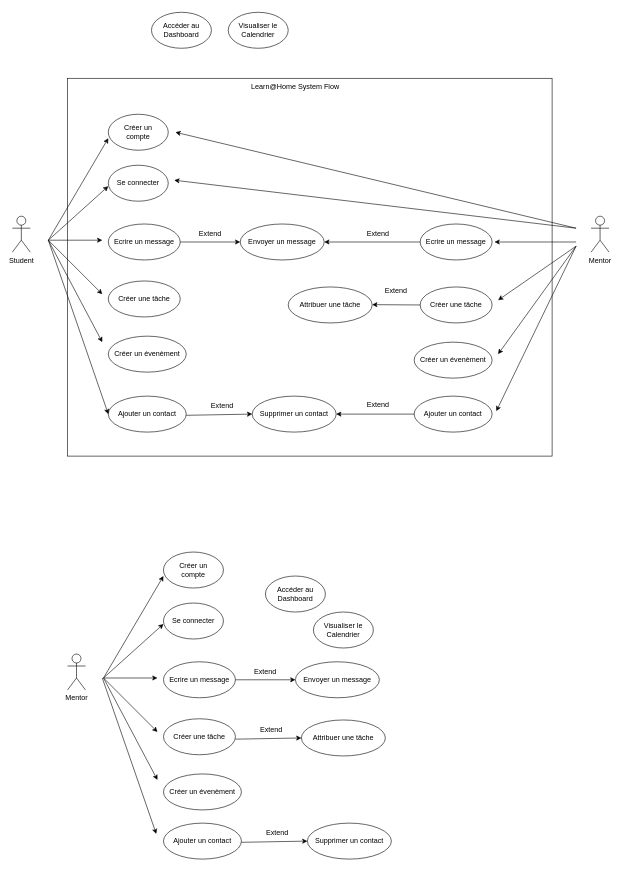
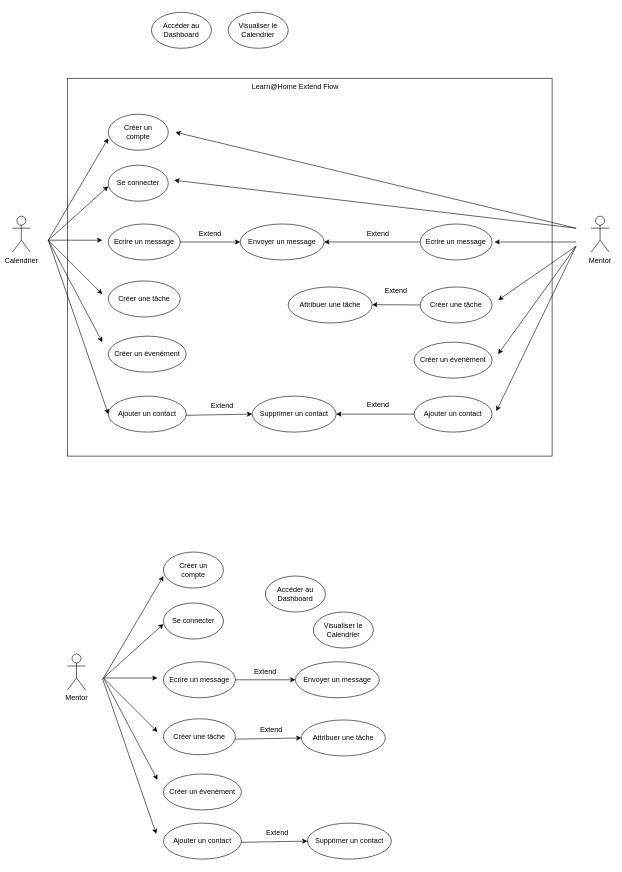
  <mxCell id="0" />
  <mxCell id="1" parent="0" />
- <mxCell id="2" value="Student" style="shape=umlActor;verticalLabelPosition=bottom;verticalAlign=top;html=1;outlineConnect=0;" vertex="1" parent="1"><mxGeometry x="20" y="360" width="30" height="60" as="geometry" /></mxCell>
+ <mxCell id="2" value="Calendrier" style="shape=umlActor;verticalLabelPosition=bottom;verticalAlign=top;html=1;outlineConnect=0;" vertex="1" parent="1"><mxGeometry x="20" y="360" width="30" height="60" as="geometry" /></mxCell>
  <mxCell id="3" value="" style="group" vertex="1" connectable="0" parent="1"><mxGeometry x="180" y="190" width="100" height="60" as="geometry" /></mxCell>
  <mxCell id="4" value="" style="group" vertex="1" connectable="0" parent="3"><mxGeometry width="100" height="60" as="geometry" /></mxCell>
  <mxCell id="5" value="" style="group" vertex="1" connectable="0" parent="4"><mxGeometry width="100" height="60" as="geometry" /></mxCell>
  <mxCell id="6" value="" style="ellipse;whiteSpace=wrap;html=1;" vertex="1" parent="5"><mxGeometry width="100" height="60" as="geometry" /></mxCell>
  <mxCell id="7" value="Créer un compte" style="text;html=1;align=center;verticalAlign=middle;whiteSpace=wrap;rounded=0;" vertex="1" parent="5"><mxGeometry x="17.857" y="18.75" width="64.286" height="22.5" as="geometry" /></mxCell>
  <mxCell id="8" value="Se connecter" style="ellipse;whiteSpace=wrap;html=1;" vertex="1" parent="1"><mxGeometry x="180" y="275" width="100" height="60" as="geometry" /></mxCell>
  <mxCell id="9" value="Accéder au Dashboard" style="ellipse;whiteSpace=wrap;html=1;" vertex="1" parent="1"><mxGeometry x="252" y="20" width="100" height="60" as="geometry" /></mxCell>
  <mxCell id="10" value="Ecrire un message" style="ellipse;whiteSpace=wrap;html=1;" vertex="1" parent="1"><mxGeometry x="180" y="373" width="120" height="60" as="geometry" /></mxCell>
  <mxCell id="11" value="Créer une tâche" style="ellipse;whiteSpace=wrap;html=1;" vertex="1" parent="1"><mxGeometry x="180" y="468" width="120" height="60" as="geometry" /></mxCell>
  <mxCell id="12" value="Créer un évenèment" style="ellipse;whiteSpace=wrap;html=1;" vertex="1" parent="1"><mxGeometry x="180" y="560" width="130" height="60" as="geometry" /></mxCell>
  <mxCell id="13" value="Visualiser le Calendrier" style="ellipse;whiteSpace=wrap;html=1;" vertex="1" parent="1"><mxGeometry x="380" y="20" width="100" height="60" as="geometry" /></mxCell>
  <mxCell id="14" value="Envoyer un message" style="ellipse;whiteSpace=wrap;html=1;" vertex="1" parent="1"><mxGeometry x="400" y="373" width="140" height="60" as="geometry" /></mxCell>
  <mxCell id="15" value="" style="endArrow=classic;html=1;rounded=0;exitX=1;exitY=0.5;exitDx=0;exitDy=0;entryX=0;entryY=0.5;entryDx=0;entryDy=0;" edge="1" parent="1" source="10" target="14"><mxGeometry width="50" height="50" relative="1" as="geometry"><mxPoint x="570" y="550" as="sourcePoint" /><mxPoint x="620" y="500" as="targetPoint" /></mxGeometry></mxCell>
  <mxCell id="16" value="" style="endArrow=classic;html=1;rounded=0;" edge="1" parent="1"><mxGeometry width="50" height="50" relative="1" as="geometry"><mxPoint x="80" y="400" as="sourcePoint" /><mxPoint x="170" y="490" as="targetPoint" /></mxGeometry></mxCell>
  <mxCell id="17" value="" style="endArrow=classic;html=1;rounded=0;" edge="1" parent="1"><mxGeometry width="50" height="50" relative="1" as="geometry"><mxPoint x="80" y="400" as="sourcePoint" /><mxPoint x="170" y="570" as="targetPoint" /></mxGeometry></mxCell>
  <mxCell id="18" value="" style="endArrow=classic;html=1;rounded=0;" edge="1" parent="1"><mxGeometry width="50" height="50" relative="1" as="geometry"><mxPoint x="80" y="400" as="sourcePoint" /><mxPoint x="170" y="400" as="targetPoint" /></mxGeometry></mxCell>
  <mxCell id="19" value="" style="endArrow=classic;html=1;rounded=0;entryX=0;entryY=0.583;entryDx=0;entryDy=0;entryPerimeter=0;" edge="1" parent="1" target="8"><mxGeometry width="50" height="50" relative="1" as="geometry"><mxPoint x="80" y="400" as="sourcePoint" /><mxPoint x="170" y="400" as="targetPoint" /></mxGeometry></mxCell>
  <mxCell id="20" value="" style="endArrow=classic;html=1;rounded=0;entryX=0;entryY=0.667;entryDx=0;entryDy=0;entryPerimeter=0;" edge="1" parent="1" target="6"><mxGeometry width="50" height="50" relative="1" as="geometry"><mxPoint x="80" y="400" as="sourcePoint" /><mxPoint x="180" y="310" as="targetPoint" /></mxGeometry></mxCell>
  <mxCell id="21" value="Extend" style="text;html=1;align=center;verticalAlign=middle;whiteSpace=wrap;rounded=0;" vertex="1" parent="1"><mxGeometry x="320" y="375" width="60" height="30" as="geometry" /></mxCell>
  <mxCell id="22" value="Mentor" style="shape=umlActor;verticalLabelPosition=bottom;verticalAlign=top;html=1;outlineConnect=0;" vertex="1" parent="1"><mxGeometry x="112" y="1090" width="30" height="60" as="geometry" /></mxCell>
  <mxCell id="23" value="" style="group" vertex="1" connectable="0" parent="1"><mxGeometry x="272" y="920" width="100" height="60" as="geometry" /></mxCell>
  <mxCell id="24" value="" style="group" vertex="1" connectable="0" parent="23"><mxGeometry width="100" height="60" as="geometry" /></mxCell>
  <mxCell id="25" value="" style="group" vertex="1" connectable="0" parent="24"><mxGeometry width="100" height="60" as="geometry" /></mxCell>
  <mxCell id="26" value="" style="ellipse;whiteSpace=wrap;html=1;" vertex="1" parent="25"><mxGeometry width="100" height="60" as="geometry" /></mxCell>
  <mxCell id="27" value="Créer un compte" style="text;html=1;align=center;verticalAlign=middle;whiteSpace=wrap;rounded=0;" vertex="1" parent="25"><mxGeometry x="17.857" y="18.75" width="64.286" height="22.5" as="geometry" /></mxCell>
  <mxCell id="28" value="Se connecter" style="ellipse;whiteSpace=wrap;html=1;" vertex="1" parent="1"><mxGeometry x="272" y="1005" width="100" height="60" as="geometry" /></mxCell>
  <mxCell id="29" value="Accéder au Dashboard" style="ellipse;whiteSpace=wrap;html=1;" vertex="1" parent="1"><mxGeometry x="442" y="960" width="100" height="60" as="geometry" /></mxCell>
  <mxCell id="30" value="Ecrire un message" style="ellipse;whiteSpace=wrap;html=1;" vertex="1" parent="1"><mxGeometry x="272" y="1103" width="120" height="60" as="geometry" /></mxCell>
  <mxCell id="31" value="Créer une tâche" style="ellipse;whiteSpace=wrap;html=1;" vertex="1" parent="1"><mxGeometry x="272" y="1198" width="120" height="60" as="geometry" /></mxCell>
  <mxCell id="32" value="Créer un évenèment" style="ellipse;whiteSpace=wrap;html=1;" vertex="1" parent="1"><mxGeometry x="272" y="1290" width="130" height="60" as="geometry" /></mxCell>
  <mxCell id="33" value="Visualiser le Calendrier" style="ellipse;whiteSpace=wrap;html=1;" vertex="1" parent="1"><mxGeometry x="522" y="1020" width="100" height="60" as="geometry" /></mxCell>
  <mxCell id="34" value="Envoyer un message" style="ellipse;whiteSpace=wrap;html=1;" vertex="1" parent="1"><mxGeometry x="492" y="1103" width="140" height="60" as="geometry" /></mxCell>
  <mxCell id="35" value="" style="endArrow=classic;html=1;rounded=0;exitX=1;exitY=0.5;exitDx=0;exitDy=0;entryX=0;entryY=0.5;entryDx=0;entryDy=0;" edge="1" parent="1" source="30" target="34"><mxGeometry width="50" height="50" relative="1" as="geometry"><mxPoint x="662" y="1280" as="sourcePoint" /><mxPoint x="712" y="1230" as="targetPoint" /></mxGeometry></mxCell>
  <mxCell id="36" value="" style="endArrow=classic;html=1;rounded=0;" edge="1" parent="1"><mxGeometry width="50" height="50" relative="1" as="geometry"><mxPoint x="172" y="1130" as="sourcePoint" /><mxPoint x="262" y="1220" as="targetPoint" /></mxGeometry></mxCell>
  <mxCell id="37" value="" style="endArrow=classic;html=1;rounded=0;" edge="1" parent="1"><mxGeometry width="50" height="50" relative="1" as="geometry"><mxPoint x="172" y="1130" as="sourcePoint" /><mxPoint x="262" y="1300" as="targetPoint" /></mxGeometry></mxCell>
  <mxCell id="38" value="" style="endArrow=classic;html=1;rounded=0;" edge="1" parent="1"><mxGeometry width="50" height="50" relative="1" as="geometry"><mxPoint x="172" y="1130" as="sourcePoint" /><mxPoint x="262" y="1130" as="targetPoint" /></mxGeometry></mxCell>
  <mxCell id="39" value="" style="endArrow=classic;html=1;rounded=0;entryX=0;entryY=0.583;entryDx=0;entryDy=0;entryPerimeter=0;" edge="1" parent="1" target="28"><mxGeometry width="50" height="50" relative="1" as="geometry"><mxPoint x="172" y="1130" as="sourcePoint" /><mxPoint x="262" y="1130" as="targetPoint" /></mxGeometry></mxCell>
  <mxCell id="40" value="" style="endArrow=classic;html=1;rounded=0;entryX=0;entryY=0.667;entryDx=0;entryDy=0;entryPerimeter=0;" edge="1" parent="1" target="26"><mxGeometry width="50" height="50" relative="1" as="geometry"><mxPoint x="172" y="1130" as="sourcePoint" /><mxPoint x="272" y="1040" as="targetPoint" /></mxGeometry></mxCell>
  <mxCell id="41" value="Extend" style="text;html=1;align=center;verticalAlign=middle;whiteSpace=wrap;rounded=0;" vertex="1" parent="1"><mxGeometry x="412" y="1105" width="60" height="30" as="geometry" /></mxCell>
  <mxCell id="42" value="Attribuer une tâche" style="ellipse;whiteSpace=wrap;html=1;" vertex="1" parent="1"><mxGeometry x="502" y="1200" width="140" height="60" as="geometry" /></mxCell>
  <mxCell id="43" value="Extend" style="text;html=1;align=center;verticalAlign=middle;whiteSpace=wrap;rounded=0;" vertex="1" parent="1"><mxGeometry x="422" y="1202" width="60" height="30" as="geometry" /></mxCell>
  <mxCell id="44" value="" style="endArrow=classic;html=1;rounded=0;exitX=1;exitY=0.5;exitDx=0;exitDy=0;entryX=0;entryY=0.5;entryDx=0;entryDy=0;" edge="1" parent="1" target="42"><mxGeometry width="50" height="50" relative="1" as="geometry"><mxPoint x="392" y="1232" as="sourcePoint" /><mxPoint x="492" y="1232" as="targetPoint" /></mxGeometry></mxCell>
  <mxCell id="45" value="&lt;div&gt;Ajouter un contact&lt;/div&gt;" style="ellipse;whiteSpace=wrap;html=1;" vertex="1" parent="1"><mxGeometry x="272" y="1372" width="130" height="60" as="geometry" /></mxCell>
  <mxCell id="46" value="" style="endArrow=classic;html=1;rounded=0;" edge="1" parent="1"><mxGeometry width="50" height="50" relative="1" as="geometry"><mxPoint x="170" y="1130" as="sourcePoint" /><mxPoint x="260" y="1390" as="targetPoint" /></mxGeometry></mxCell>
  <mxCell id="47" value="Supprimer un contact" style="ellipse;whiteSpace=wrap;html=1;" vertex="1" parent="1"><mxGeometry x="512" y="1372" width="140" height="60" as="geometry" /></mxCell>
  <mxCell id="48" value="Extend" style="text;html=1;align=center;verticalAlign=middle;whiteSpace=wrap;rounded=0;" vertex="1" parent="1"><mxGeometry x="432" y="1374" width="60" height="30" as="geometry" /></mxCell>
  <mxCell id="49" value="" style="endArrow=classic;html=1;rounded=0;exitX=1;exitY=0.5;exitDx=0;exitDy=0;entryX=0;entryY=0.5;entryDx=0;entryDy=0;" edge="1" parent="1" target="47"><mxGeometry width="50" height="50" relative="1" as="geometry"><mxPoint x="402" y="1404" as="sourcePoint" /><mxPoint x="502" y="1404" as="targetPoint" /></mxGeometry></mxCell>
  <mxCell id="50" value="&lt;div&gt;Ajouter un contact&lt;/div&gt;" style="ellipse;whiteSpace=wrap;html=1;" vertex="1" parent="1"><mxGeometry x="180" y="660" width="130" height="60" as="geometry" /></mxCell>
  <mxCell id="51" value="Supprimer un contact" style="ellipse;whiteSpace=wrap;html=1;" vertex="1" parent="1"><mxGeometry x="420" y="660" width="140" height="60" as="geometry" /></mxCell>
  <mxCell id="52" value="Extend" style="text;html=1;align=center;verticalAlign=middle;whiteSpace=wrap;rounded=0;" vertex="1" parent="1"><mxGeometry x="340" y="662" width="60" height="30" as="geometry" /></mxCell>
  <mxCell id="53" value="" style="endArrow=classic;html=1;rounded=0;exitX=1;exitY=0.5;exitDx=0;exitDy=0;entryX=0;entryY=0.5;entryDx=0;entryDy=0;" edge="1" parent="1" target="51"><mxGeometry width="50" height="50" relative="1" as="geometry"><mxPoint x="310" y="692" as="sourcePoint" /><mxPoint x="410" y="692" as="targetPoint" /></mxGeometry></mxCell>
  <mxCell id="54" value="" style="endArrow=classic;html=1;rounded=0;entryX=0;entryY=0.5;entryDx=0;entryDy=0;" edge="1" parent="1" target="50"><mxGeometry width="50" height="50" relative="1" as="geometry"><mxPoint x="80" y="400" as="sourcePoint" /><mxPoint x="180" y="580" as="targetPoint" /></mxGeometry></mxCell>
  <mxCell id="55" value="" style="rounded=0;whiteSpace=wrap;html=1;fillColor=none;movable=1;resizable=1;rotatable=1;deletable=1;editable=1;locked=0;connectable=1;" vertex="1" parent="1"><mxGeometry x="112" y="130" width="808" height="630" as="geometry" /></mxCell>
  <mxCell id="56" value="Mentor" style="shape=umlActor;verticalLabelPosition=bottom;verticalAlign=top;html=1;outlineConnect=0;" vertex="1" parent="1"><mxGeometry x="985" y="360" width="30" height="60" as="geometry" /></mxCell>
  <mxCell id="57" value="Ecrire un message" style="ellipse;whiteSpace=wrap;html=1;" vertex="1" parent="1"><mxGeometry x="700" y="373" width="120" height="60" as="geometry" /></mxCell>
  <mxCell id="58" value="Extend" style="text;html=1;align=center;verticalAlign=middle;whiteSpace=wrap;rounded=0;" vertex="1" parent="1"><mxGeometry x="600" y="375" width="60" height="30" as="geometry" /></mxCell>
  <mxCell id="59" value="" style="endArrow=classic;html=1;rounded=0;exitX=0;exitY=0.5;exitDx=0;exitDy=0;entryX=1;entryY=0.5;entryDx=0;entryDy=0;" edge="1" parent="1" source="57" target="14"><mxGeometry width="50" height="50" relative="1" as="geometry"><mxPoint x="720" y="460" as="sourcePoint" /><mxPoint x="770" y="410" as="targetPoint" /></mxGeometry></mxCell>
  <mxCell id="60" value="Créer une tâche" style="ellipse;whiteSpace=wrap;html=1;" vertex="1" parent="1"><mxGeometry x="700" y="478" width="120" height="60" as="geometry" /></mxCell>
  <mxCell id="61" value="Créer un évenèment" style="ellipse;whiteSpace=wrap;html=1;" vertex="1" parent="1"><mxGeometry x="690" y="570" width="130" height="60" as="geometry" /></mxCell>
  <mxCell id="62" value="&lt;div&gt;Ajouter un contact&lt;/div&gt;" style="ellipse;whiteSpace=wrap;html=1;" vertex="1" parent="1"><mxGeometry x="690" y="660" width="130" height="60" as="geometry" /></mxCell>
  <mxCell id="63" value="Extend" style="text;html=1;align=center;verticalAlign=middle;whiteSpace=wrap;rounded=0;" vertex="1" parent="1"><mxGeometry x="600" y="660" width="60" height="30" as="geometry" /></mxCell>
  <mxCell id="64" value="" style="endArrow=classic;html=1;rounded=0;exitX=0;exitY=0.5;exitDx=0;exitDy=0;entryX=1;entryY=0.5;entryDx=0;entryDy=0;" edge="1" parent="1" source="62" target="51"><mxGeometry width="50" height="50" relative="1" as="geometry"><mxPoint x="720" y="460" as="sourcePoint" /><mxPoint x="770" y="410" as="targetPoint" /></mxGeometry></mxCell>
  <mxCell id="65" value="" style="endArrow=classic;html=1;rounded=0;entryX=1;entryY=0.5;entryDx=0;entryDy=0;" edge="1" parent="1"><mxGeometry width="50" height="50" relative="1" as="geometry"><mxPoint x="960" y="403" as="sourcePoint" /><mxPoint x="824" y="403" as="targetPoint" /></mxGeometry></mxCell>
  <mxCell id="66" value="" style="endArrow=classic;html=1;rounded=0;" edge="1" parent="1"><mxGeometry width="50" height="50" relative="1" as="geometry"><mxPoint x="960" y="410" as="sourcePoint" /><mxPoint x="830" y="500" as="targetPoint" /></mxGeometry></mxCell>
  <mxCell id="67" value="" style="endArrow=classic;html=1;rounded=0;" edge="1" parent="1"><mxGeometry width="50" height="50" relative="1" as="geometry"><mxPoint x="960" y="410" as="sourcePoint" /><mxPoint x="830" y="590" as="targetPoint" /></mxGeometry></mxCell>
  <mxCell id="68" value="" style="endArrow=classic;html=1;rounded=0;" edge="1" parent="1"><mxGeometry width="50" height="50" relative="1" as="geometry"><mxPoint x="960" y="410" as="sourcePoint" /><mxPoint x="827" y="685" as="targetPoint" /></mxGeometry></mxCell>
  <mxCell id="69" value="Attribuer une tâche" style="ellipse;whiteSpace=wrap;html=1;" vertex="1" parent="1"><mxGeometry x="480" y="478" width="140" height="60" as="geometry" /></mxCell>
  <mxCell id="70" value="Extend" style="text;html=1;align=center;verticalAlign=middle;whiteSpace=wrap;rounded=0;" vertex="1" parent="1"><mxGeometry x="630" y="470" width="60" height="30" as="geometry" /></mxCell>
  <mxCell id="71" value="" style="endArrow=classic;html=1;rounded=0;exitX=0;exitY=0.5;exitDx=0;exitDy=0;entryX=1;entryY=0.5;entryDx=0;entryDy=0;" edge="1" parent="1" source="60"><mxGeometry width="50" height="50" relative="1" as="geometry"><mxPoint x="780" y="507.5" as="sourcePoint" /><mxPoint x="620" y="507.5" as="targetPoint" /></mxGeometry></mxCell>
  <mxCell id="72" value="" style="endArrow=classic;html=1;rounded=0;" edge="1" parent="1"><mxGeometry width="50" height="50" relative="1" as="geometry"><mxPoint x="960" y="380" as="sourcePoint" /><mxPoint x="290" y="300" as="targetPoint" /></mxGeometry></mxCell>
  <mxCell id="73" value="" style="endArrow=classic;html=1;rounded=0;" edge="1" parent="1"><mxGeometry width="50" height="50" relative="1" as="geometry"><mxPoint x="960" y="380" as="sourcePoint" /><mxPoint x="292" y="220" as="targetPoint" /></mxGeometry></mxCell>
- <mxCell id="74" value="Learn@Home System Flow" style="text;html=1;align=center;verticalAlign=middle;whiteSpace=wrap;rounded=0;" vertex="1" parent="1"><mxGeometry x="412" y="130" width="160" height="30" as="geometry" /></mxCell>
+ <mxCell id="74" value="Learn@Home Extend Flow" style="text;html=1;align=center;verticalAlign=middle;whiteSpace=wrap;rounded=0;" vertex="1" parent="1"><mxGeometry x="412" y="130" width="160" height="30" as="geometry" /></mxCell>
